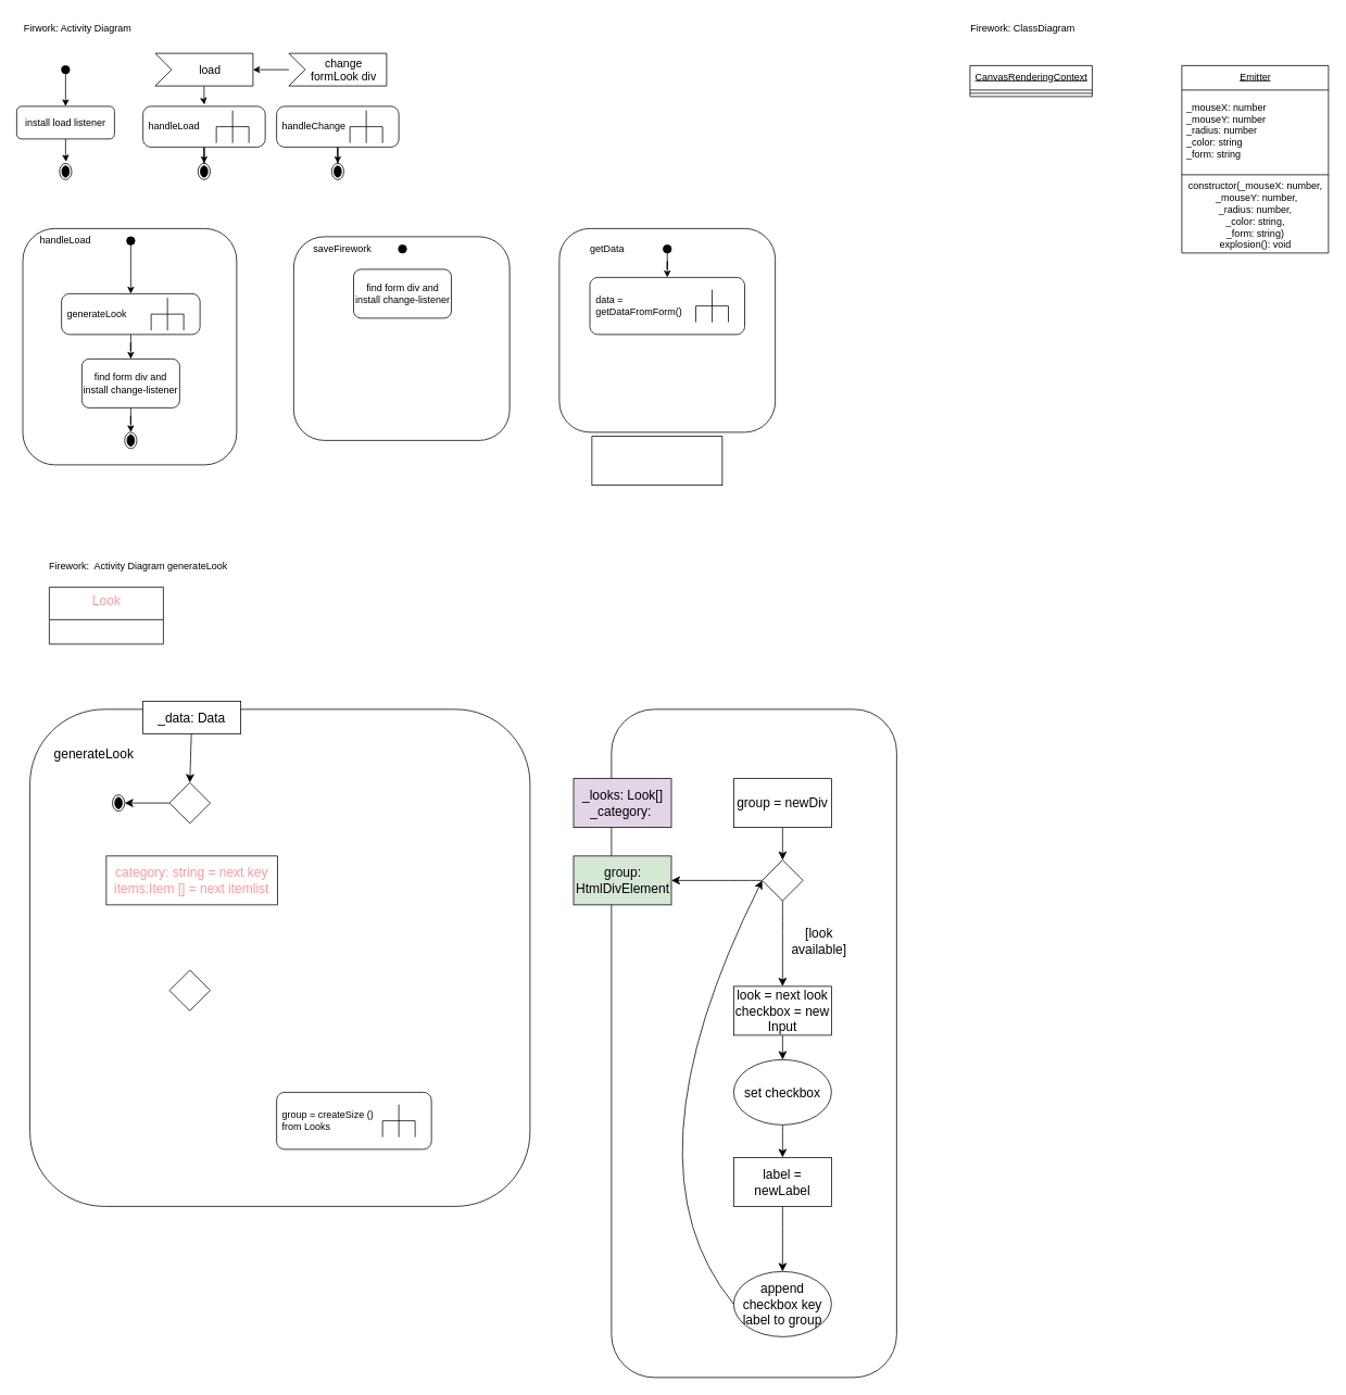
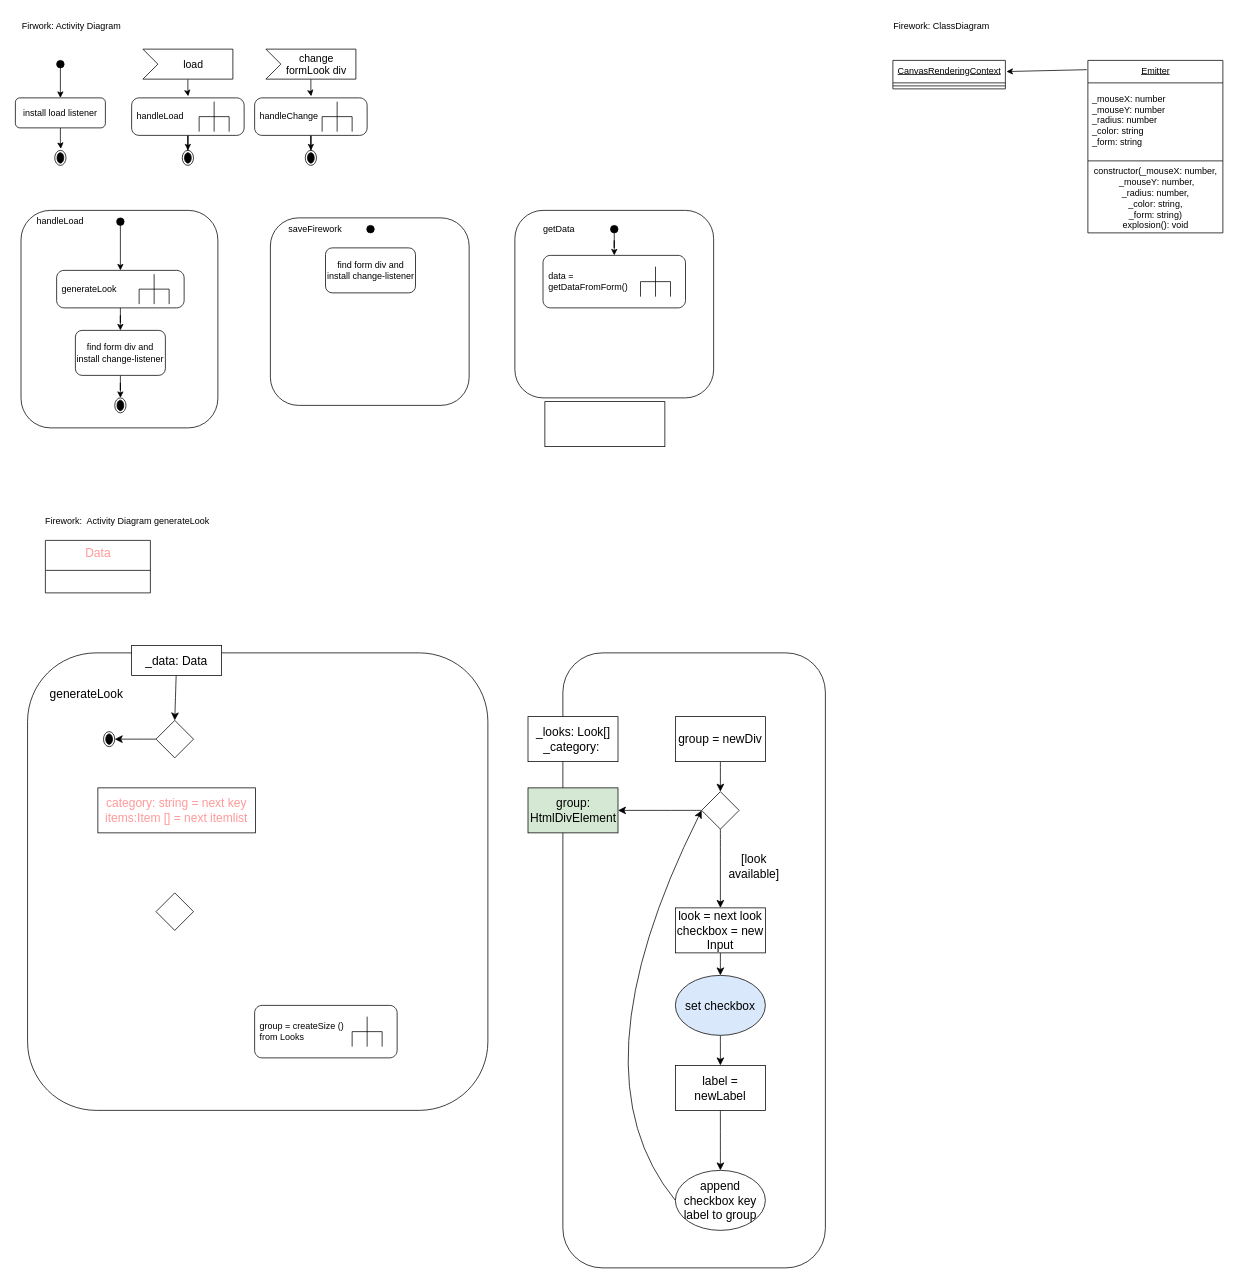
  <mxCell id="0" />
  <mxCell id="1" parent="0" />
  <mxCell id="2" value="" style="rounded=1;whiteSpace=wrap;html=1;" parent="1" vertex="1"><mxGeometry x="27.5" y="280" width="262.5" height="290" as="geometry" /></mxCell>
  <mxCell id="3" value="Firwork: Activity Diagram" style="text;html=1;strokeColor=none;fillColor=none;align=center;verticalAlign=middle;whiteSpace=wrap;rounded=0;" parent="1" vertex="1"><mxGeometry x="20" y="20" width="150" height="30" as="geometry" /></mxCell>
  <mxCell id="4" style="edgeStyle=orthogonalEdgeStyle;rounded=0;orthogonalLoop=1;jettySize=auto;html=1;entryX=0.5;entryY=0;entryDx=0;entryDy=0;" parent="1" source="5" target="7" edge="1"><mxGeometry relative="1" as="geometry" /></mxCell>
  <mxCell id="5" value="" style="ellipse;fillColor=strokeColor;" parent="1" vertex="1"><mxGeometry x="75" y="80" width="10" height="10" as="geometry" /></mxCell>
  <mxCell id="6" style="edgeStyle=orthogonalEdgeStyle;rounded=0;orthogonalLoop=1;jettySize=auto;html=1;entryX=0.542;entryY=-0.101;entryDx=0;entryDy=0;entryPerimeter=0;" parent="1" source="7" target="8" edge="1"><mxGeometry relative="1" as="geometry" /></mxCell>
  <mxCell id="7" value="install load listener" style="rounded=1;whiteSpace=wrap;html=1;" parent="1" vertex="1"><mxGeometry x="20" y="130" width="120" height="40" as="geometry" /></mxCell>
  <mxCell id="8" value="" style="ellipse;html=1;shape=endState;fillColor=strokeColor;" parent="1" vertex="1"><mxGeometry x="72.5" y="200" width="15" height="20" as="geometry" /></mxCell>
  <mxCell id="9" style="edgeStyle=orthogonalEdgeStyle;rounded=0;orthogonalLoop=1;jettySize=auto;html=1;entryX=0.503;entryY=-0.044;entryDx=0;entryDy=0;entryPerimeter=0;" parent="1" source="10" target="12" edge="1"><mxGeometry relative="1" as="geometry" /></mxCell>
  <mxCell id="10" value="load" style="html=1;shape=mxgraph.infographic.ribbonSimple;notch1=20;notch2=0;align=center;verticalAlign=middle;fontSize=14;fontStyle=0;fillColor=#FFFFFF;flipH=0;spacingRight=0;spacingLeft=14;" parent="1" vertex="1"><mxGeometry x="190" y="65" width="120" height="40" as="geometry" /></mxCell>
  <mxCell id="11" style="edgeStyle=orthogonalEdgeStyle;rounded=0;orthogonalLoop=1;jettySize=auto;html=1;entryX=0.5;entryY=0;entryDx=0;entryDy=0;" parent="1" source="12" target="13" edge="1"><mxGeometry relative="1" as="geometry" /></mxCell>
  <mxCell id="12" value="handleLoad" style="shape=mxgraph.uml25.behaviorAction;html=1;rounded=1;absoluteArcSize=1;arcSize=10;align=left;spacingLeft=5;" parent="1" vertex="1"><mxGeometry x="175" y="130" width="150" height="50" as="geometry" /></mxCell>
  <mxCell id="13" value="" style="ellipse;html=1;shape=endState;fillColor=strokeColor;" parent="1" vertex="1"><mxGeometry x="242.5" y="200" width="15" height="20" as="geometry" /></mxCell>
- <mxCell id="14" style="edgeStyle=orthogonalEdgeStyle;rounded=0;orthogonalLoop=1;jettySize=auto;html=1;" parent="1" source="15" target="10" edge="1"><mxGeometry relative="1" as="geometry" /></mxCell>
+ <mxCell id="14" style="edgeStyle=orthogonalEdgeStyle;rounded=0;orthogonalLoop=1;jettySize=auto;html=1;entryX=0.503;entryY=-0.044;entryDx=0;entryDy=0;entryPerimeter=0;" parent="1" source="15" target="17" edge="1"><mxGeometry relative="1" as="geometry" /></mxCell>
  <mxCell id="15" value="change &lt;br&gt;formLook div" style="html=1;shape=mxgraph.infographic.ribbonSimple;notch1=20;notch2=0;align=center;verticalAlign=middle;fontSize=14;fontStyle=0;fillColor=#FFFFFF;flipH=0;spacingRight=0;spacingLeft=14;" parent="1" vertex="1"><mxGeometry x="354" y="65" width="120" height="40" as="geometry" /></mxCell>
  <mxCell id="16" style="edgeStyle=orthogonalEdgeStyle;rounded=0;orthogonalLoop=1;jettySize=auto;html=1;entryX=0.5;entryY=0;entryDx=0;entryDy=0;" parent="1" source="17" target="18" edge="1"><mxGeometry relative="1" as="geometry" /></mxCell>
  <mxCell id="17" value="handleChange" style="shape=mxgraph.uml25.behaviorAction;html=1;rounded=1;absoluteArcSize=1;arcSize=10;align=left;spacingLeft=5;" parent="1" vertex="1"><mxGeometry x="339" y="130" width="150" height="50" as="geometry" /></mxCell>
  <mxCell id="18" value="" style="ellipse;html=1;shape=endState;fillColor=strokeColor;" parent="1" vertex="1"><mxGeometry x="406.5" y="200" width="15" height="20" as="geometry" /></mxCell>
  <mxCell id="19" value="handleLoad" style="text;html=1;strokeColor=none;fillColor=none;align=center;verticalAlign=middle;whiteSpace=wrap;rounded=0;" parent="1" vertex="1"><mxGeometry x="50" y="280" width="60" height="30" as="geometry" /></mxCell>
  <mxCell id="20" style="edgeStyle=orthogonalEdgeStyle;rounded=0;orthogonalLoop=1;jettySize=auto;html=1;" parent="1" source="21" target="36" edge="1"><mxGeometry relative="1" as="geometry" /></mxCell>
  <mxCell id="21" value="" style="ellipse;fillColor=strokeColor;" parent="1" vertex="1"><mxGeometry x="155" y="290" width="10" height="10" as="geometry" /></mxCell>
  <mxCell id="22" style="edgeStyle=orthogonalEdgeStyle;rounded=0;orthogonalLoop=1;jettySize=auto;html=1;entryX=0.5;entryY=0;entryDx=0;entryDy=0;" parent="1" source="23" target="24" edge="1"><mxGeometry relative="1" as="geometry" /></mxCell>
  <mxCell id="23" value="find form div and install change-listener" style="rounded=1;whiteSpace=wrap;html=1;" parent="1" vertex="1"><mxGeometry x="100" y="440" width="120" height="60" as="geometry" /></mxCell>
  <mxCell id="24" value="" style="ellipse;html=1;shape=endState;fillColor=strokeColor;" parent="1" vertex="1"><mxGeometry x="152.5" y="530" width="15" height="20" as="geometry" /></mxCell>
  <mxCell id="25" value="" style="rounded=1;whiteSpace=wrap;html=1;" parent="1" vertex="1"><mxGeometry x="360" y="290" width="265" height="250" as="geometry" /></mxCell>
  <mxCell id="26" value="saveFirework" style="text;html=1;strokeColor=none;fillColor=none;align=center;verticalAlign=middle;whiteSpace=wrap;rounded=0;" parent="1" vertex="1"><mxGeometry x="390" y="290" width="60" height="30" as="geometry" /></mxCell>
  <mxCell id="27" value="" style="ellipse;fillColor=strokeColor;" parent="1" vertex="1"><mxGeometry x="488.5" y="300" width="10" height="10" as="geometry" /></mxCell>
  <mxCell id="28" value="find form div and install change-listener" style="rounded=1;whiteSpace=wrap;html=1;" parent="1" vertex="1"><mxGeometry x="433.5" y="330" width="120" height="60" as="geometry" /></mxCell>
  <mxCell id="29" value="" style="rounded=1;whiteSpace=wrap;html=1;" parent="1" vertex="1"><mxGeometry x="686" y="280" width="265" height="250" as="geometry" /></mxCell>
  <mxCell id="30" value="getData" style="text;html=1;strokeColor=none;fillColor=none;align=center;verticalAlign=middle;whiteSpace=wrap;rounded=0;" parent="1" vertex="1"><mxGeometry x="715" y="290" width="60" height="30" as="geometry" /></mxCell>
  <mxCell id="31" value="" style="edgeStyle=orthogonalEdgeStyle;rounded=0;orthogonalLoop=1;jettySize=auto;html=1;" parent="1" source="32" target="34" edge="1"><mxGeometry relative="1" as="geometry" /></mxCell>
  <mxCell id="32" value="" style="ellipse;fillColor=strokeColor;" parent="1" vertex="1"><mxGeometry x="813.5" y="300" width="10" height="10" as="geometry" /></mxCell>
  <mxCell id="33" value="" style="rounded=0;whiteSpace=wrap;html=1;" parent="1" vertex="1"><mxGeometry x="726" y="535" width="160" height="60" as="geometry" /></mxCell>
  <mxCell id="34" value="data = &lt;br&gt;getDataFromForm()" style="shape=mxgraph.uml25.behaviorAction;html=1;rounded=1;absoluteArcSize=1;arcSize=10;align=left;spacingLeft=5;" parent="1" vertex="1"><mxGeometry x="723.5" y="340" width="190" height="70" as="geometry" /></mxCell>
  <mxCell id="35" style="edgeStyle=orthogonalEdgeStyle;rounded=0;orthogonalLoop=1;jettySize=auto;html=1;" parent="1" source="36" target="23" edge="1"><mxGeometry relative="1" as="geometry" /></mxCell>
  <mxCell id="36" value="generateLook" style="shape=mxgraph.uml25.behaviorAction;html=1;rounded=1;absoluteArcSize=1;arcSize=10;align=left;spacingLeft=5;" parent="1" vertex="1"><mxGeometry x="75" y="360" width="170" height="50" as="geometry" /></mxCell>
  <mxCell id="37" value="Firework: ClassDiagram" style="text;html=1;strokeColor=none;fillColor=none;align=center;verticalAlign=middle;whiteSpace=wrap;rounded=0;" parent="1" vertex="1"><mxGeometry x="1170" y="20" width="170" height="30" as="geometry" /></mxCell>
  <mxCell id="38" value="" style="rounded=1;whiteSpace=wrap;html=1;" parent="1" vertex="1"><mxGeometry x="36.25" y="870" width="613.75" height="610" as="geometry" /></mxCell>
  <mxCell id="39" value="Firework:&amp;nbsp; Activity Diagram generateLook" style="text;html=1;strokeColor=none;fillColor=none;align=center;verticalAlign=middle;whiteSpace=wrap;rounded=0;" parent="1" vertex="1"><mxGeometry x="27.5" y="680" width="282.5" height="30" as="geometry" /></mxCell>
- <mxCell id="40" value="&lt;font color=&quot;#ff9999&quot;&gt;Look&lt;/font&gt;" style="swimlane;fontStyle=0;align=center;verticalAlign=top;childLayout=stackLayout;horizontal=1;startSize=40;horizontalStack=0;resizeParent=1;resizeParentMax=0;resizeLast=0;collapsible=0;marginBottom=0;html=1;fontSize=16;" parent="1" vertex="1"><mxGeometry x="60" y="720" width="140" height="70" as="geometry" /></mxCell>
+ <mxCell id="40" value="&lt;font color=&quot;#ff9999&quot;&gt;Data&lt;/font&gt;" style="swimlane;fontStyle=0;align=center;verticalAlign=top;childLayout=stackLayout;horizontal=1;startSize=40;horizontalStack=0;resizeParent=1;resizeParentMax=0;resizeLast=0;collapsible=0;marginBottom=0;html=1;fontSize=16;" parent="1" vertex="1"><mxGeometry x="60" y="720" width="140" height="70" as="geometry" /></mxCell>
  <mxCell id="41" style="edgeStyle=none;curved=1;rounded=0;orthogonalLoop=1;jettySize=auto;html=1;entryX=0.5;entryY=0;entryDx=0;entryDy=0;fontSize=12;startSize=8;endSize=8;" parent="1" source="42" target="45" edge="1"><mxGeometry relative="1" as="geometry" /></mxCell>
  <mxCell id="42" value="_data: Data" style="rounded=0;whiteSpace=wrap;html=1;fontSize=16;" parent="1" vertex="1"><mxGeometry x="175" y="860" width="120" height="40" as="geometry" /></mxCell>
  <mxCell id="43" value="generateLook" style="text;html=1;strokeColor=none;fillColor=none;align=center;verticalAlign=middle;whiteSpace=wrap;rounded=0;fontSize=16;" parent="1" vertex="1"><mxGeometry x="85" y="910" width="60" height="30" as="geometry" /></mxCell>
  <mxCell id="44" style="edgeStyle=none;curved=1;rounded=0;orthogonalLoop=1;jettySize=auto;html=1;entryX=1;entryY=0.5;entryDx=0;entryDy=0;fontSize=12;startSize=8;endSize=8;" parent="1" source="45" target="46" edge="1"><mxGeometry relative="1" as="geometry"><Array as="points" /></mxGeometry></mxCell>
  <mxCell id="45" value="" style="rhombus;whiteSpace=wrap;html=1;fontSize=16;" parent="1" vertex="1"><mxGeometry x="207.5" y="960" width="50" height="50" as="geometry" /></mxCell>
  <mxCell id="46" value="" style="ellipse;html=1;shape=endState;fillColor=strokeColor;" parent="1" vertex="1"><mxGeometry x="137.5" y="975" width="15" height="20" as="geometry" /></mxCell>
  <mxCell id="47" value="&lt;font color=&quot;#ff9999&quot;&gt;category: string = next key&lt;br&gt;items:Item [] = next itemlist&lt;br&gt;&lt;/font&gt;" style="rounded=0;whiteSpace=wrap;html=1;fontSize=16;" parent="1" vertex="1"><mxGeometry x="130" y="1050" width="210" height="60" as="geometry" /></mxCell>
  <mxCell id="48" value="" style="rhombus;whiteSpace=wrap;html=1;fontSize=16;" parent="1" vertex="1"><mxGeometry x="207.5" y="1190" width="50" height="50" as="geometry" /></mxCell>
  <mxCell id="49" value="group = createSize ()&lt;br&gt;from Looks" style="shape=mxgraph.uml25.behaviorAction;html=1;rounded=1;absoluteArcSize=1;arcSize=10;align=left;spacingLeft=5;" parent="1" vertex="1"><mxGeometry x="339" y="1340" width="190" height="70" as="geometry" /></mxCell>
  <mxCell id="50" value="" style="rounded=1;whiteSpace=wrap;html=1;" parent="1" vertex="1"><mxGeometry x="750" y="870" width="350" height="820" as="geometry" /></mxCell>
- <mxCell id="51" value="_looks: Look[]&lt;br&gt;_category:&amp;nbsp;" style="rounded=0;whiteSpace=wrap;html=1;fontSize=16;fontColor=#000000;fillColor=#e1d5e7;" parent="1" vertex="1"><mxGeometry x="703.5" y="955" width="120" height="60" as="geometry" /></mxCell>
+ <mxCell id="51" value="_looks: Look[]&lt;br&gt;_category:&amp;nbsp;" style="rounded=0;whiteSpace=wrap;html=1;fontSize=16;fontColor=#000000;" parent="1" vertex="1"><mxGeometry x="703.5" y="955" width="120" height="60" as="geometry" /></mxCell>
  <mxCell id="52" style="edgeStyle=none;curved=1;rounded=0;orthogonalLoop=1;jettySize=auto;html=1;entryX=0.5;entryY=0;entryDx=0;entryDy=0;fontSize=12;fontColor=#000000;startSize=8;endSize=8;" parent="1" source="53" target="57" edge="1"><mxGeometry relative="1" as="geometry" /></mxCell>
  <mxCell id="53" value="group = newDiv" style="rounded=0;whiteSpace=wrap;html=1;fontSize=16;fontColor=#000000;" parent="1" vertex="1"><mxGeometry x="900" y="955" width="120" height="60" as="geometry" /></mxCell>
  <mxCell id="54" value="group: HtmlDivElement" style="rounded=0;whiteSpace=wrap;html=1;fontSize=16;fontColor=#000000;fillColor=#d5e8d4;" parent="1" vertex="1"><mxGeometry x="703.5" y="1050" width="120" height="60" as="geometry" /></mxCell>
  <mxCell id="55" style="edgeStyle=none;curved=1;rounded=0;orthogonalLoop=1;jettySize=auto;html=1;entryX=1;entryY=0.5;entryDx=0;entryDy=0;fontSize=12;fontColor=#000000;startSize=8;endSize=8;" parent="1" source="57" target="54" edge="1"><mxGeometry relative="1" as="geometry" /></mxCell>
  <mxCell id="56" style="edgeStyle=none;curved=1;rounded=0;orthogonalLoop=1;jettySize=auto;html=1;entryX=0.5;entryY=0;entryDx=0;entryDy=0;fontSize=12;fontColor=#000000;startSize=8;endSize=8;" parent="1" source="57" target="60" edge="1"><mxGeometry relative="1" as="geometry" /></mxCell>
  <mxCell id="57" value="" style="rhombus;whiteSpace=wrap;html=1;fontSize=16;" parent="1" vertex="1"><mxGeometry x="935" y="1055" width="50" height="50" as="geometry" /></mxCell>
  <mxCell id="58" value="[look available]" style="text;html=1;strokeColor=none;fillColor=none;align=center;verticalAlign=middle;whiteSpace=wrap;rounded=0;fontSize=16;fontColor=#000000;" parent="1" vertex="1"><mxGeometry x="970" y="1139" width="70" height="30" as="geometry" /></mxCell>
  <mxCell id="59" style="edgeStyle=none;curved=1;rounded=0;orthogonalLoop=1;jettySize=auto;html=1;entryX=0.5;entryY=0;entryDx=0;entryDy=0;fontSize=12;fontColor=#000000;startSize=8;endSize=8;" parent="1" source="60" target="64" edge="1"><mxGeometry relative="1" as="geometry" /></mxCell>
  <mxCell id="60" value="look = next look&lt;br&gt;checkbox = new Input" style="rounded=0;whiteSpace=wrap;html=1;fontSize=16;fontColor=#000000;" parent="1" vertex="1"><mxGeometry x="900" y="1210" width="120" height="60" as="geometry" /></mxCell>
  <mxCell id="61" style="edgeStyle=none;curved=1;rounded=0;orthogonalLoop=1;jettySize=auto;html=1;entryX=0.5;entryY=0;entryDx=0;entryDy=0;fontSize=12;fontColor=#000000;startSize=8;endSize=8;" parent="1" source="62" target="66" edge="1"><mxGeometry relative="1" as="geometry" /></mxCell>
  <mxCell id="62" value="label = newLabel" style="rounded=0;whiteSpace=wrap;html=1;fontSize=16;fontColor=#000000;" parent="1" vertex="1"><mxGeometry x="900" y="1420" width="120" height="60" as="geometry" /></mxCell>
  <mxCell id="63" style="edgeStyle=none;curved=1;rounded=0;orthogonalLoop=1;jettySize=auto;html=1;entryX=0.5;entryY=0;entryDx=0;entryDy=0;fontSize=12;fontColor=#000000;startSize=8;endSize=8;" parent="1" source="64" target="62" edge="1"><mxGeometry relative="1" as="geometry" /></mxCell>
- <mxCell id="64" value="set checkbox" style="ellipse;whiteSpace=wrap;html=1;fontSize=16;fontColor=#000000;" parent="1" vertex="1"><mxGeometry x="900" y="1300" width="120" height="80" as="geometry" /></mxCell>
+ <mxCell id="64" value="set checkbox" style="ellipse;whiteSpace=wrap;html=1;fontSize=16;fontColor=#000000;fillColor=#dae8fc;" parent="1" vertex="1"><mxGeometry x="900" y="1300" width="120" height="80" as="geometry" /></mxCell>
  <mxCell id="65" style="edgeStyle=none;curved=1;rounded=0;orthogonalLoop=1;jettySize=auto;html=1;entryX=0;entryY=0.5;entryDx=0;entryDy=0;fontSize=12;fontColor=#000000;startSize=8;endSize=8;exitX=0;exitY=0.5;exitDx=0;exitDy=0;" parent="1" source="66" target="57" edge="1"><mxGeometry relative="1" as="geometry"><Array as="points"><mxPoint x="760" y="1430" /></Array></mxGeometry></mxCell>
  <mxCell id="66" value="append checkbox key label to group" style="ellipse;whiteSpace=wrap;html=1;fontSize=16;fontColor=#000000;" parent="1" vertex="1"><mxGeometry x="900" y="1560" width="120" height="80" as="geometry" /></mxCell>
  <mxCell id="67" value="CanvasRenderingContext" style="swimlane;fontStyle=4;align=center;verticalAlign=top;childLayout=stackLayout;horizontal=1;startSize=30;horizontalStack=0;resizeParent=1;resizeParentMax=0;resizeLast=0;collapsible=0;marginBottom=0;html=1;" vertex="1" parent="1"><mxGeometry x="1190" y="80" width="150" height="38" as="geometry" /></mxCell>
  <mxCell id="68" value="" style="line;strokeWidth=1;fillColor=none;align=left;verticalAlign=middle;spacingTop=-1;spacingLeft=3;spacingRight=3;rotatable=0;labelPosition=right;points=[];portConstraint=eastwest;" vertex="1" parent="67"><mxGeometry y="30" width="150" height="8" as="geometry" /></mxCell>
  <mxCell id="69" value="Emitter" style="swimlane;fontStyle=4;align=center;verticalAlign=top;childLayout=stackLayout;horizontal=1;startSize=30;horizontalStack=0;resizeParent=1;resizeParentMax=0;resizeLast=0;collapsible=0;marginBottom=0;html=1;" vertex="1" parent="1"><mxGeometry x="1450" y="80" width="180" height="230" as="geometry" /></mxCell>
  <mxCell id="70" value="_mouseX: number&lt;br&gt;_mouseY: number&lt;br style=&quot;border-color: var(--border-color); text-align: center;&quot;&gt;&lt;span style=&quot;text-align: center;&quot;&gt;_radius: number&lt;/span&gt;&lt;br style=&quot;border-color: var(--border-color); text-align: center;&quot;&gt;&lt;span style=&quot;text-align: center;&quot;&gt;_color: string&lt;/span&gt;&lt;br style=&quot;border-color: var(--border-color); text-align: center;&quot;&gt;&lt;span style=&quot;text-align: center;&quot;&gt;_form: string&lt;/span&gt;" style="html=1;strokeColor=none;fillColor=none;align=left;verticalAlign=middle;spacingLeft=4;spacingRight=4;rotatable=0;points=[[0,0.5],[1,0.5]];resizeWidth=1;" vertex="1" parent="69"><mxGeometry y="30" width="180" height="100" as="geometry" /></mxCell>
  <mxCell id="71" value="" style="line;strokeWidth=1;fillColor=none;align=left;verticalAlign=middle;spacingTop=-1;spacingLeft=3;spacingRight=3;rotatable=0;labelPosition=right;points=[];portConstraint=eastwest;" vertex="1" parent="69"><mxGeometry y="130" width="180" height="8" as="geometry" /></mxCell>
  <mxCell id="72" value="constructor(_mouseX: number,&lt;br&gt;&amp;nbsp;&lt;span style=&quot;text-align: left;&quot;&gt;_mouseY: number,&lt;br&gt;&lt;/span&gt;&lt;span style=&quot;border-color: var(--border-color);&quot;&gt;_radius: number,&lt;/span&gt;&lt;br style=&quot;border-color: var(--border-color);&quot;&gt;&lt;span style=&quot;border-color: var(--border-color);&quot;&gt;_color: string,&lt;/span&gt;&lt;br style=&quot;border-color: var(--border-color);&quot;&gt;&lt;span style=&quot;border-color: var(--border-color);&quot;&gt;_form: string)&lt;br&gt;explosion(): void&lt;br&gt;&lt;/span&gt;" style="html=1;strokeColor=none;fillColor=none;align=center;verticalAlign=middle;spacingLeft=4;spacingRight=4;rotatable=0;points=[[0,0.5],[1,0.5]];resizeWidth=1;" vertex="1" parent="69"><mxGeometry y="138" width="180" height="92" as="geometry" /></mxCell>
+ <mxCell id="73" value="" style="endArrow=classic;html=1;rounded=0;exitX=-0.008;exitY=0.054;exitDx=0;exitDy=0;exitPerimeter=0;entryX=1.01;entryY=0.392;entryDx=0;entryDy=0;entryPerimeter=0;" edge="1" parent="1" source="69" target="67"><mxGeometry width="50" height="50" relative="1" as="geometry"><mxPoint x="1410" y="190" as="sourcePoint" /><mxPoint x="1460" y="140" as="targetPoint" /></mxGeometry></mxCell>
